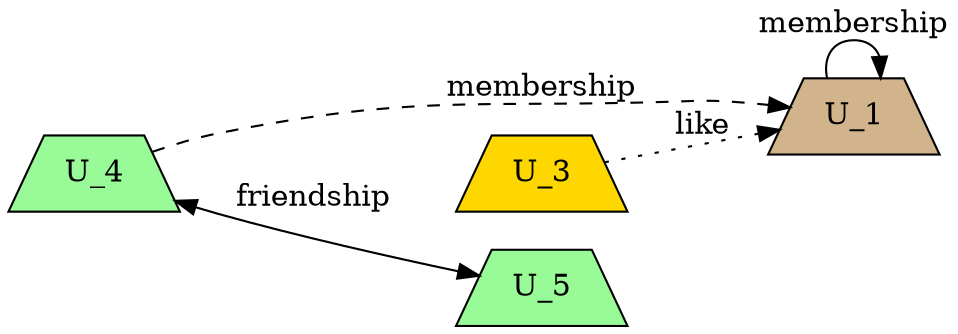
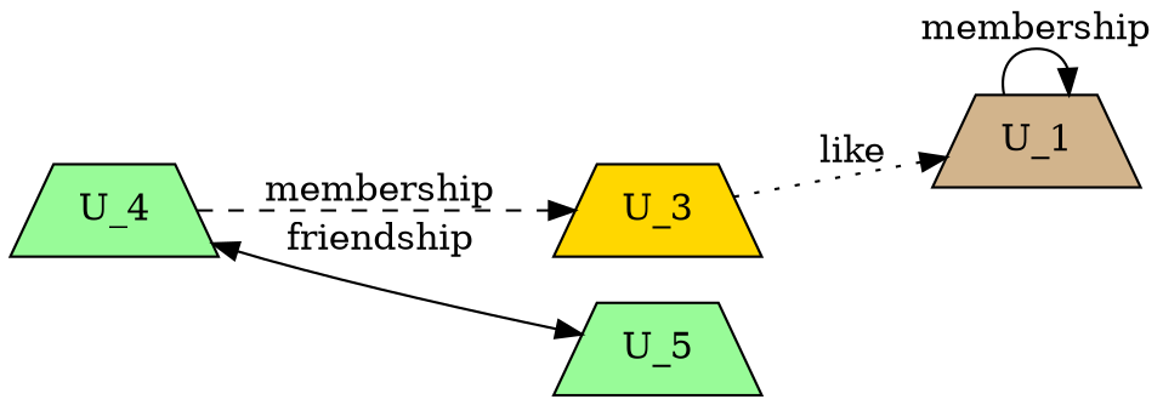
  digraph {
    rankdir=LR
    node [fillcolor=palegreen shape=trapezium style=filled]
    edge [style=solid]
    U_1 [fillcolor=tan]
    U_3 [fillcolor=gold]
    U_4
    U_5
    U_1 -> U_1 [label=membership]
    U_3 -> U_1 [label=like style=dotted]
-   U_4 -> U_1 [label=membership style=dashed]
+   U_4 -> U_3 [label=membership style=dashed]
    U_4 -> U_5 [dir=both label=friendship]
  }
